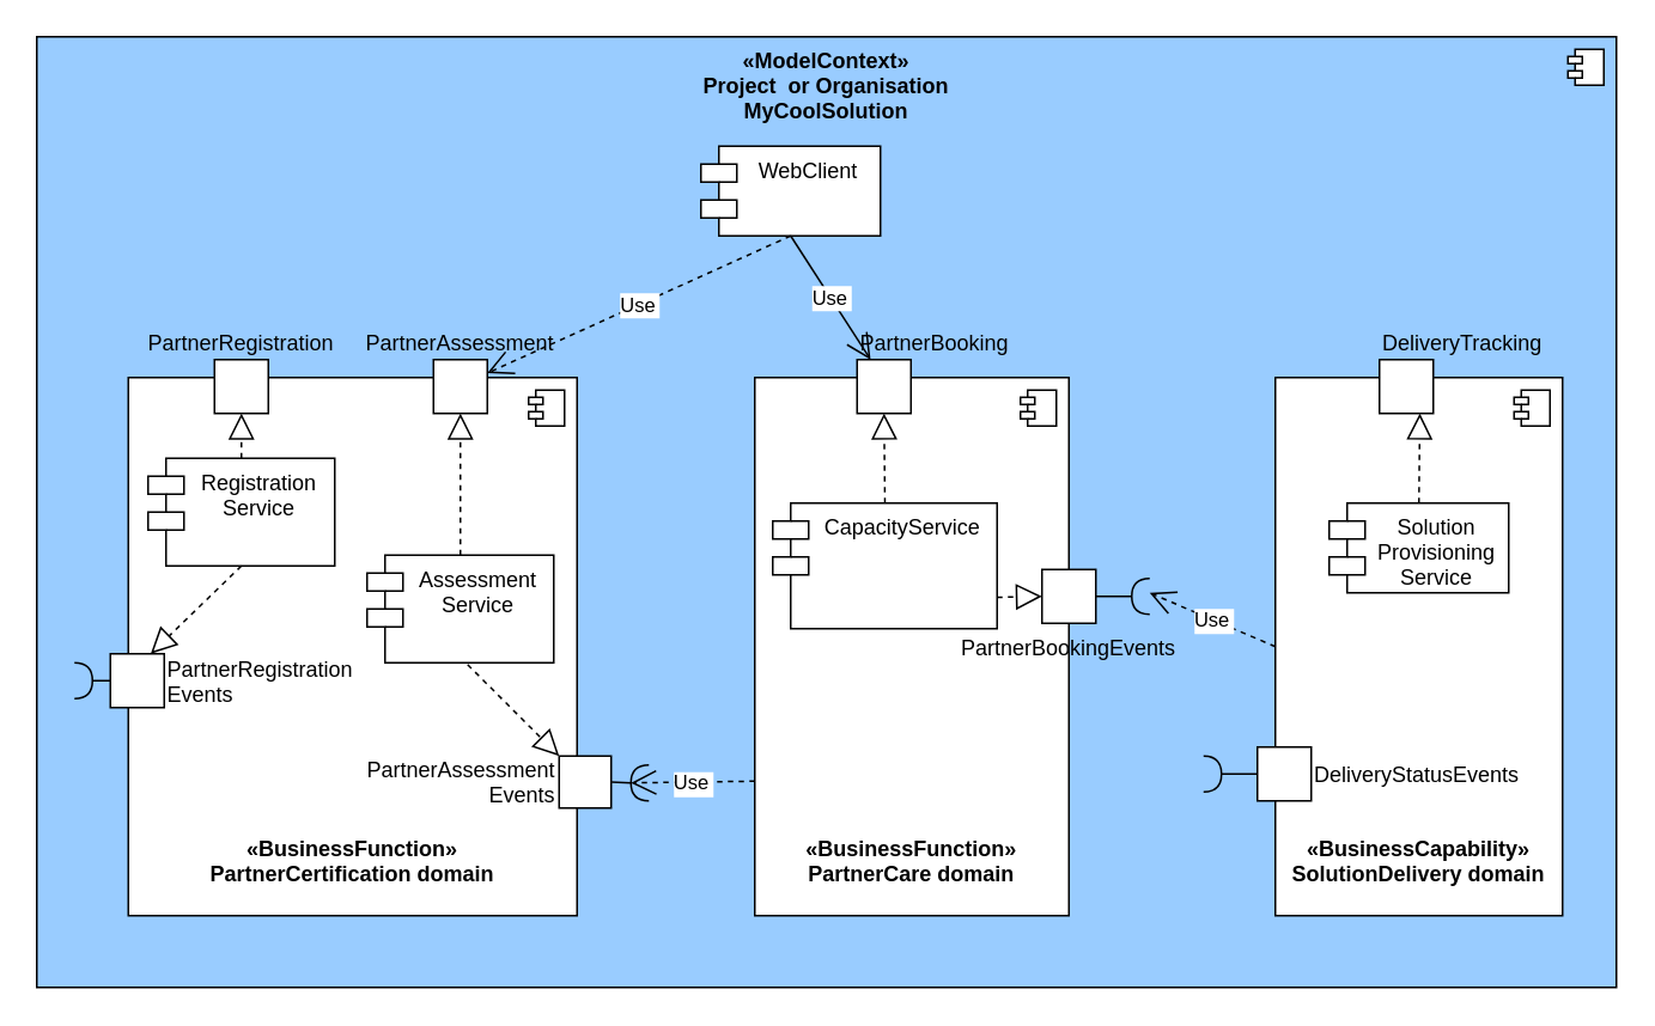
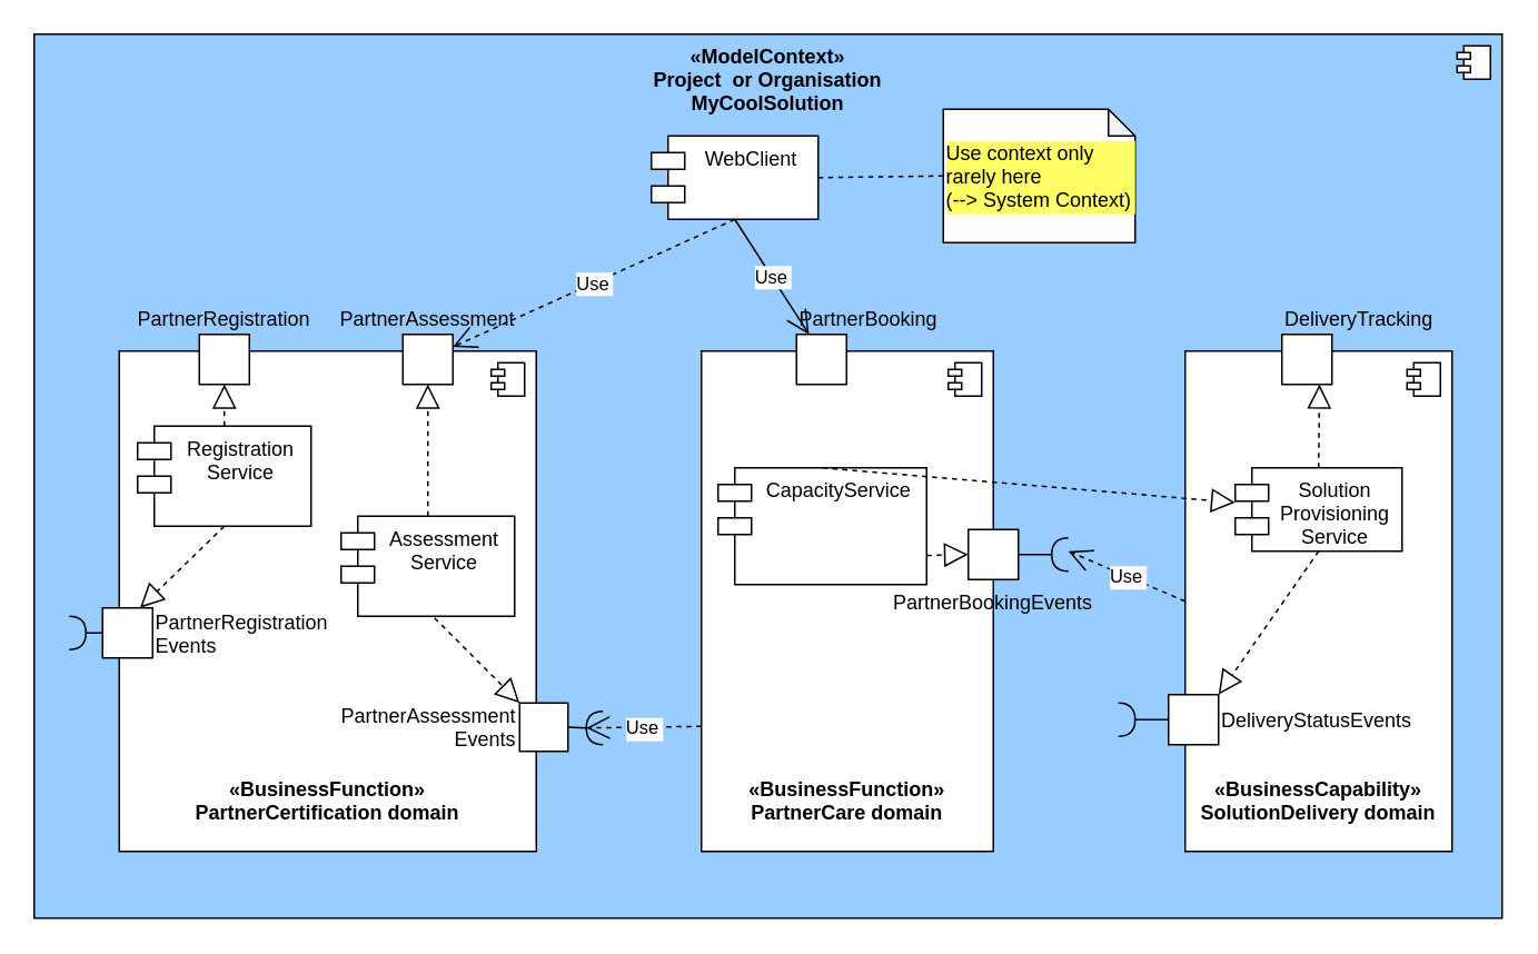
  <mxCell id="0" />
  <mxCell id="1" parent="0" />
  <mxCell id="2" value="«ModelContext»&#10;Project  or Organisation&#10;MyCoolSolution&#10;" style="dropTarget=0;verticalAlign=top;fontStyle=1;labelBackgroundColor=none;fillColor=#99CCFF;" vertex="1" parent="1"><mxGeometry x="20" y="20" width="880" height="530" as="geometry" /></mxCell>
  <mxCell id="3" value="" style="shape=module;jettyWidth=8;jettyHeight=4;" vertex="1" parent="2"><mxGeometry x="1" width="20" height="20" relative="1" as="geometry"><mxPoint x="-27" y="7" as="offset" /></mxGeometry></mxCell>
  <mxCell id="4" value="«BusinessCapability»&#10;SolutionDelivery domain&#10;" style="dropTarget=0;verticalAlign=bottom;fontStyle=1;labelBackgroundColor=none;fillColor=#FFFFFF;" vertex="1" parent="1"><mxGeometry x="710" y="210" width="160" height="300" as="geometry" /></mxCell>
  <mxCell id="5" value="" style="shape=module;jettyWidth=8;jettyHeight=4;" vertex="1" parent="4"><mxGeometry x="1" width="20" height="20" relative="1" as="geometry"><mxPoint x="-27" y="7" as="offset" /></mxGeometry></mxCell>
  <mxCell id="6" value="WebClient" style="shape=module;align=left;spacingLeft=20;align=center;verticalAlign=top;labelBackgroundColor=none;fillColor=#FFFFFF;" vertex="1" parent="1"><mxGeometry x="390" y="81" width="100" height="50" as="geometry" /></mxCell>
  <mxCell id="7" value="" style="shape=requiredInterface;verticalLabelPosition=bottom;sketch=0;labelBackgroundColor=none;fillColor=#FFFFFF;" vertex="1" parent="1"><mxGeometry x="460" y="270" width="10" height="20" as="geometry" /></mxCell>
  <mxCell id="8" value="" style="group;" vertex="1" connectable="0" parent="1"><mxGeometry x="420" y="200" width="190" height="310" as="geometry" /></mxCell>
  <mxCell id="9" value="«BusinessFunction»&#10;PartnerCare domain&#10;" style="dropTarget=0;verticalAlign=bottom;fontStyle=1;labelBackgroundColor=none;fillColor=#FFFFFF;" vertex="1" parent="8"><mxGeometry y="10" width="175" height="300" as="geometry" /></mxCell>
  <mxCell id="10" value="" style="shape=module;jettyWidth=8;jettyHeight=4;" vertex="1" parent="9"><mxGeometry x="1" width="20" height="20" relative="1" as="geometry"><mxPoint x="-27" y="7" as="offset" /></mxGeometry></mxCell>
  <mxCell id="11" value="PartnerBooking" style="rounded=0;labelBackgroundColor=none;fillColor=#FFFFFF;align=left;verticalAlign=bottom;labelPosition=center;verticalLabelPosition=top;" vertex="1" parent="8"><mxGeometry x="57" width="30" height="30" as="geometry" /></mxCell>
  <mxCell id="12" value="PartnerBookingEvents" style="rounded=0;labelBackgroundColor=none;fillColor=#FFFFFF;labelPosition=center;verticalLabelPosition=bottom;align=center;verticalAlign=top;" vertex="1" parent="8"><mxGeometry x="160" y="117" width="30" height="30" as="geometry" /></mxCell>
  <mxCell id="13" value="CapacityService" style="shape=module;align=left;spacingLeft=20;align=center;verticalAlign=top;labelBackgroundColor=none;fillColor=#FFFFFF;" vertex="1" parent="8"><mxGeometry x="10" y="80" width="125" height="70" as="geometry" /></mxCell>
- <mxCell id="14" value="" style="endArrow=block;dashed=1;endFill=0;endSize=12;rounded=0;exitX=0.5;exitY=0;exitDx=0;exitDy=0;entryX=0.5;entryY=1;entryDx=0;entryDy=0;" edge="1" parent="8" source="13" target="11"><mxGeometry width="160" relative="1" as="geometry"><mxPoint x="330" y="80" as="sourcePoint" /><mxPoint x="490" y="80" as="targetPoint" /></mxGeometry></mxCell>
+ <mxCell id="14" value="" style="endArrow=block;dashed=1;endFill=0;endSize=12;rounded=0;exitX=0.5;exitY=0;exitDx=0;exitDy=0;" edge="1" parent="8" source="13" target="42"><mxGeometry width="160" relative="1" as="geometry"><mxPoint x="330" y="80" as="sourcePoint" /><mxPoint x="490" y="80" as="targetPoint" /></mxGeometry></mxCell>
  <mxCell id="15" value="" style="endArrow=block;dashed=1;endFill=0;endSize=12;rounded=0;exitX=1;exitY=0.75;exitDx=0;exitDy=0;entryX=0;entryY=0.5;entryDx=0;entryDy=0;" edge="1" parent="8" source="13" target="12"><mxGeometry width="160" relative="1" as="geometry"><mxPoint x="82.5" y="90" as="sourcePoint" /><mxPoint x="82" y="40" as="targetPoint" /></mxGeometry></mxCell>
  <mxCell id="16" value="" style="shape=requiredInterface;verticalLabelPosition=bottom;sketch=0;labelBackgroundColor=none;fillColor=#FFFFFF;rotation=180;" vertex="1" parent="1"><mxGeometry x="630" y="322" width="10" height="20" as="geometry" /></mxCell>
  <mxCell id="17" value="«BusinessFunction»&#10;PartnerCertification domain&#10;" style="dropTarget=0;verticalAlign=bottom;fontStyle=1;labelBackgroundColor=none;fillColor=#FFFFFF;" vertex="1" parent="1"><mxGeometry x="71" y="210" width="250" height="300" as="geometry" /></mxCell>
  <mxCell id="18" value="" style="shape=module;jettyWidth=8;jettyHeight=4;" vertex="1" parent="17"><mxGeometry x="1" width="20" height="20" relative="1" as="geometry"><mxPoint x="-27" y="7" as="offset" /></mxGeometry></mxCell>
  <mxCell id="19" value="PartnerRegistration" style="rounded=0;labelBackgroundColor=none;fillColor=#FFFFFF;labelPosition=center;verticalLabelPosition=top;align=center;verticalAlign=bottom;" vertex="1" parent="1"><mxGeometry x="119" y="200" width="30" height="30" as="geometry" /></mxCell>
  <mxCell id="20" value="PartnerAssessment" style="rounded=0;labelBackgroundColor=none;fillColor=#FFFFFF;labelPosition=center;verticalLabelPosition=top;align=center;verticalAlign=bottom;" vertex="1" parent="1"><mxGeometry x="241" y="200" width="30" height="30" as="geometry" /></mxCell>
  <mxCell id="21" value="PartnerAssessment&#10;Events" style="rounded=0;labelBackgroundColor=none;fillColor=#FFFFFF;labelPosition=left;verticalLabelPosition=middle;align=right;verticalAlign=middle;" vertex="1" parent="1"><mxGeometry x="311" y="421" width="29" height="29" as="geometry" /></mxCell>
  <mxCell id="22" value="PartnerRegistration&#10;Events" style="rounded=0;labelBackgroundColor=none;fillColor=#FFFFFF;labelPosition=right;verticalLabelPosition=middle;align=left;verticalAlign=middle;" vertex="1" parent="1"><mxGeometry x="61" y="364" width="30" height="30" as="geometry" /></mxCell>
  <mxCell id="23" value="" style="shape=requiredInterface;verticalLabelPosition=bottom;sketch=0;labelBackgroundColor=none;fillColor=#FFFFFF;rotation=180;" vertex="1" parent="1"><mxGeometry x="351" y="426" width="10" height="20" as="geometry" /></mxCell>
  <mxCell id="24" value="" style="endArrow=none;rounded=0;exitX=1;exitY=0.5;exitDx=0;exitDy=0;entryX=1;entryY=0.5;entryDx=0;entryDy=0;entryPerimeter=0;" edge="1" parent="1" source="21" target="23"><mxGeometry width="50" height="50" relative="1" as="geometry"><mxPoint x="421" y="300" as="sourcePoint" /><mxPoint x="471" y="250" as="targetPoint" /></mxGeometry></mxCell>
  <mxCell id="25" value="" style="shape=requiredInterface;verticalLabelPosition=bottom;sketch=0;labelBackgroundColor=none;fillColor=#FFFFFF;rotation=0;" vertex="1" parent="1"><mxGeometry x="41" y="369" width="10" height="20" as="geometry" /></mxCell>
  <mxCell id="26" value="" style="endArrow=none;rounded=0;entryX=1;entryY=0.5;entryDx=0;entryDy=0;entryPerimeter=0;" edge="1" parent="1" target="25"><mxGeometry width="50" height="50" relative="1" as="geometry"><mxPoint x="61" y="379" as="sourcePoint" /><mxPoint x="471" y="250" as="targetPoint" /></mxGeometry></mxCell>
  <mxCell id="27" value="Registration&#10;Service" style="shape=module;align=left;spacingLeft=20;align=center;verticalAlign=top;labelBackgroundColor=none;fillColor=#FFFFFF;" vertex="1" parent="1"><mxGeometry x="82" y="255" width="104" height="60" as="geometry" /></mxCell>
  <mxCell id="28" value="" style="endArrow=block;dashed=1;endFill=0;endSize=12;rounded=0;exitX=0.5;exitY=0;exitDx=0;exitDy=0;entryX=0.5;entryY=1;entryDx=0;entryDy=0;" edge="1" parent="1" source="27" target="19"><mxGeometry width="160" relative="1" as="geometry"><mxPoint x="502.5" y="290" as="sourcePoint" /><mxPoint x="502" y="240" as="targetPoint" /></mxGeometry></mxCell>
  <mxCell id="29" value="" style="endArrow=block;dashed=1;endFill=0;endSize=12;rounded=0;exitX=0.5;exitY=1;exitDx=0;exitDy=0;entryX=0.75;entryY=0;entryDx=0;entryDy=0;" edge="1" parent="1" source="27" target="22"><mxGeometry width="160" relative="1" as="geometry"><mxPoint x="502.5" y="290" as="sourcePoint" /><mxPoint x="502" y="240" as="targetPoint" /></mxGeometry></mxCell>
  <mxCell id="30" value="Assessment&#10;Service" style="shape=module;align=left;spacingLeft=20;align=center;verticalAlign=top;labelBackgroundColor=none;fillColor=#FFFFFF;" vertex="1" parent="1"><mxGeometry x="204" y="309" width="104" height="60" as="geometry" /></mxCell>
  <mxCell id="31" value="" style="endArrow=block;dashed=1;endFill=0;endSize=12;rounded=0;exitX=0.5;exitY=0;exitDx=0;exitDy=0;entryX=0.5;entryY=1;entryDx=0;entryDy=0;" edge="1" parent="1" source="30" target="20"><mxGeometry width="160" relative="1" as="geometry"><mxPoint x="502.5" y="290" as="sourcePoint" /><mxPoint x="502" y="240" as="targetPoint" /></mxGeometry></mxCell>
  <mxCell id="32" value="" style="endArrow=block;dashed=1;endFill=0;endSize=12;rounded=0;entryX=0;entryY=0;entryDx=0;entryDy=0;" edge="1" parent="1" target="21"><mxGeometry width="160" relative="1" as="geometry"><mxPoint x="260" y="370" as="sourcePoint" /><mxPoint x="266" y="240" as="targetPoint" /></mxGeometry></mxCell>
+ <mxCell id="33" value="Use context only&#10;rarely here&#10;(--&gt; System Context)" style="shape=note;backgroundOutline=1;darkOpacity=0.05;labelBackgroundColor=#FFFF66;fillColor=#FFFFFF;size=16;align=left;" vertex="1" parent="1"><mxGeometry x="565" y="65" width="115" height="80" as="geometry" /></mxCell>
+ <mxCell id="34" value="" style="endArrow=none;dashed=1;rounded=0;entryX=0;entryY=0.5;entryDx=0;entryDy=0;entryPerimeter=0;exitX=1;exitY=0.5;exitDx=0;exitDy=0;" edge="1" parent="1" source="6" target="33"><mxGeometry width="50" height="50" relative="1" as="geometry"><mxPoint x="420" y="300" as="sourcePoint" /><mxPoint x="470" y="250" as="targetPoint" /></mxGeometry></mxCell>
  <mxCell id="35" value="Use" style="endArrow=open;endSize=12;dashed=1;rounded=0;entryX=1;entryY=0.5;entryDx=0;entryDy=0;entryPerimeter=0;exitX=0;exitY=0.75;exitDx=0;exitDy=0;" edge="1" parent="1" source="9" target="23"><mxGeometry width="160" relative="1" as="geometry"><mxPoint x="360" y="280" as="sourcePoint" /><mxPoint x="520" y="280" as="targetPoint" /></mxGeometry></mxCell>
  <mxCell id="36" value="Use" style="endArrow=open;endSize=12;dashed=1;rounded=0;exitX=0.5;exitY=1;exitDx=0;exitDy=0;entryX=1;entryY=0.25;entryDx=0;entryDy=0;" edge="1" parent="1" source="6" target="20"><mxGeometry width="160" relative="1" as="geometry"><mxPoint x="360" y="280" as="sourcePoint" /><mxPoint x="520" y="280" as="targetPoint" /></mxGeometry></mxCell>
  <mxCell id="37" value="Use" style="endArrow=open;endSize=12;dashed=0;rounded=0;exitX=0.5;exitY=1;exitDx=0;exitDy=0;entryX=0.25;entryY=0;entryDx=0;entryDy=0;" edge="1" parent="1" source="6" target="11"><mxGeometry width="160" relative="1" as="geometry"><mxPoint x="360" y="280" as="sourcePoint" /><mxPoint x="520" y="280" as="targetPoint" /></mxGeometry></mxCell>
  <mxCell id="38" value="" style="endArrow=none;rounded=0;entryX=1;entryY=0.5;entryDx=0;entryDy=0;entryPerimeter=0;exitX=1;exitY=0.5;exitDx=0;exitDy=0;" edge="1" parent="1" source="12" target="16"><mxGeometry width="50" height="50" relative="1" as="geometry"><mxPoint x="420" y="300" as="sourcePoint" /><mxPoint x="470" y="250" as="targetPoint" /></mxGeometry></mxCell>
  <mxCell id="39" value="Use" style="endArrow=open;endSize=12;dashed=1;rounded=0;exitX=0;exitY=0.5;exitDx=0;exitDy=0;" edge="1" parent="1" source="4"><mxGeometry width="160" relative="1" as="geometry"><mxPoint x="360" y="280" as="sourcePoint" /><mxPoint x="640" y="330" as="targetPoint" /></mxGeometry></mxCell>
  <mxCell id="40" value="DeliveryTracking" style="rounded=0;labelBackgroundColor=none;fillColor=#FFFFFF;align=left;verticalAlign=bottom;labelPosition=center;verticalLabelPosition=top;" vertex="1" parent="1"><mxGeometry x="768" y="200" width="30" height="30" as="geometry" /></mxCell>
  <mxCell id="41" value="DeliveryStatusEvents" style="rounded=0;labelBackgroundColor=none;fillColor=#FFFFFF;align=left;verticalAlign=middle;labelPosition=right;verticalLabelPosition=middle;" vertex="1" parent="1"><mxGeometry x="700" y="416" width="30" height="30" as="geometry" /></mxCell>
  <mxCell id="42" value="Solution&#10;Provisioning&#10;Service" style="shape=module;align=left;spacingLeft=20;align=center;verticalAlign=top;labelBackgroundColor=none;fillColor=#FFFFFF;" vertex="1" parent="1"><mxGeometry x="740" y="280" width="100" height="50" as="geometry" /></mxCell>
  <mxCell id="43" value="" style="shape=requiredInterface;verticalLabelPosition=bottom;sketch=0;labelBackgroundColor=none;fillColor=#FFFFFF;" vertex="1" parent="1"><mxGeometry x="670" y="421" width="10" height="20" as="geometry" /></mxCell>
  <mxCell id="44" value="" style="endArrow=none;rounded=0;exitX=1;exitY=0.5;exitDx=0;exitDy=0;exitPerimeter=0;entryX=0;entryY=0.5;entryDx=0;entryDy=0;" edge="1" parent="1" source="43" target="41"><mxGeometry width="50" height="50" relative="1" as="geometry"><mxPoint x="720" y="300" as="sourcePoint" /><mxPoint x="770" y="250" as="targetPoint" /></mxGeometry></mxCell>
  <mxCell id="45" value="" style="endArrow=block;dashed=1;endFill=0;endSize=12;rounded=0;entryX=0.75;entryY=1;entryDx=0;entryDy=0;exitX=0.5;exitY=0;exitDx=0;exitDy=0;" edge="1" parent="1" source="42" target="40"><mxGeometry width="160" relative="1" as="geometry"><mxPoint x="660" y="280" as="sourcePoint" /><mxPoint x="820" y="280" as="targetPoint" /></mxGeometry></mxCell>
+ <mxCell id="46" value="" style="endArrow=block;dashed=1;endFill=0;endSize=12;rounded=0;entryX=1;entryY=0;entryDx=0;entryDy=0;exitX=0.5;exitY=1;exitDx=0;exitDy=0;" edge="1" parent="1" source="42" target="41"><mxGeometry width="160" relative="1" as="geometry"><mxPoint x="660" y="280" as="sourcePoint" /><mxPoint x="820" y="280" as="targetPoint" /></mxGeometry></mxCell>
